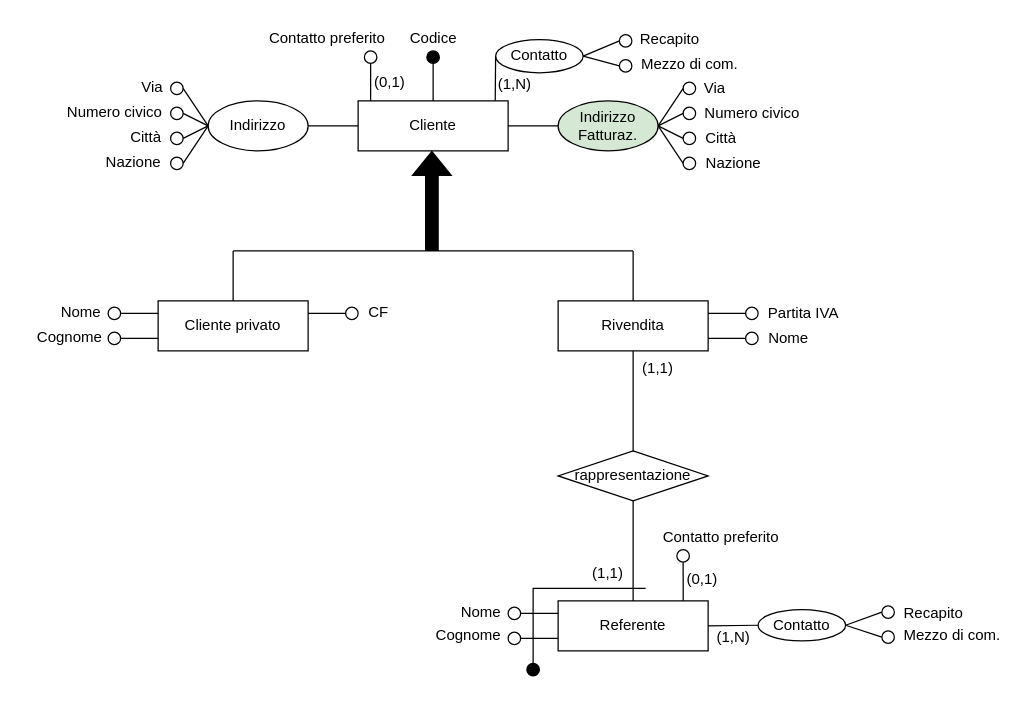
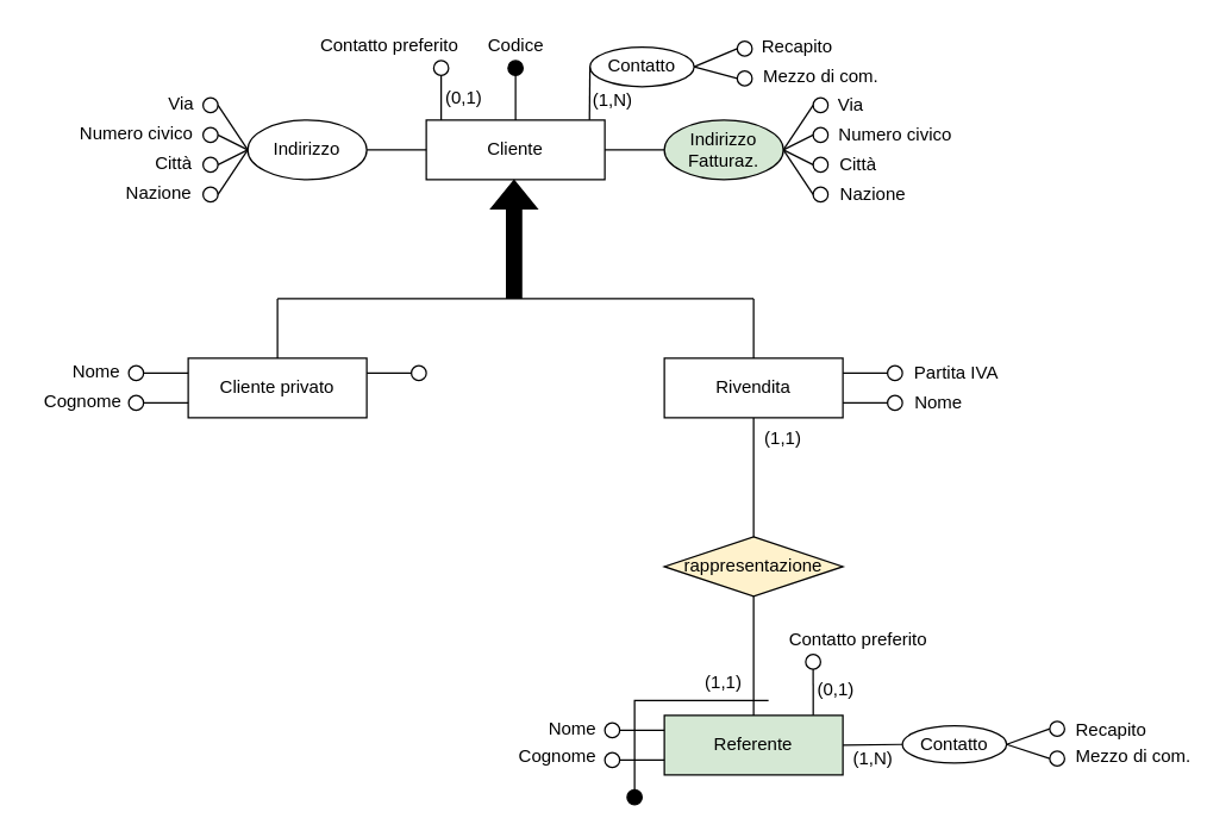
  <mxCell id="0" />
  <mxCell id="1" parent="0" />
  <mxCell id="2" value="Cliente" style="rounded=0;whiteSpace=wrap;html=1;strokeWidth=1;perimeterSpacing=0;" parent="1" vertex="1"><mxGeometry x="286" y="80" width="120" height="40" as="geometry" /></mxCell>
  <mxCell id="3" value="" style="endArrow=none;html=1;rounded=0;fillColor=#000000;entryX=0.166;entryY=0;entryDx=0;entryDy=0;entryPerimeter=0;exitX=0.5;exitY=1;exitDx=0;exitDy=0;" parent="1" source="4" edge="1"><mxGeometry width="50" height="50" relative="1" as="geometry"><mxPoint x="346.08" y="60" as="sourcePoint" /><mxPoint x="346" y="80" as="targetPoint" /></mxGeometry></mxCell>
  <mxCell id="4" value="" style="ellipse;whiteSpace=wrap;html=1;aspect=fixed;strokeWidth=1;fillColor=#000000;" parent="1" vertex="1"><mxGeometry x="341" y="40" width="10" height="10" as="geometry" /></mxCell>
  <mxCell id="5" value="Codice" style="text;html=1;align=center;verticalAlign=middle;resizable=0;points=[];autosize=1;strokeColor=none;fillColor=none;" parent="1" vertex="1"><mxGeometry x="321" y="20" width="50" height="20" as="geometry" /></mxCell>
  <mxCell id="6" value="" style="ellipse;whiteSpace=wrap;html=1;aspect=fixed;strokeWidth=1;fillColor=none;" parent="1" vertex="1"><mxGeometry x="546" y="65" width="10" height="10" as="geometry" /></mxCell>
  <mxCell id="7" value="Indirizzo" style="ellipse;whiteSpace=wrap;html=1;" parent="1" vertex="1"><mxGeometry x="166" y="80" width="80" height="40" as="geometry" /></mxCell>
  <mxCell id="8" value="Indirizzo&lt;br&gt;Fatturaz." style="ellipse;whiteSpace=wrap;html=1;fillColor=#d5e8d4;" parent="1" vertex="1"><mxGeometry x="446" y="80" width="80" height="40" as="geometry" /></mxCell>
  <mxCell id="9" value="" style="endArrow=none;html=1;rounded=0;exitX=1;exitY=0.5;exitDx=0;exitDy=0;entryX=0;entryY=0.5;entryDx=0;entryDy=0;" parent="1" source="2" target="8" edge="1"><mxGeometry width="50" height="50" relative="1" as="geometry"><mxPoint x="406" y="110" as="sourcePoint" /><mxPoint x="456" y="60" as="targetPoint" /></mxGeometry></mxCell>
  <mxCell id="10" value="" style="endArrow=none;html=1;rounded=0;entryX=0;entryY=0.5;entryDx=0;entryDy=0;exitX=1;exitY=0.5;exitDx=0;exitDy=0;" parent="1" source="7" target="2" edge="1"><mxGeometry width="50" height="50" relative="1" as="geometry"><mxPoint x="206" y="130" as="sourcePoint" /><mxPoint x="256" y="80" as="targetPoint" /></mxGeometry></mxCell>
  <mxCell id="11" value="" style="ellipse;whiteSpace=wrap;html=1;aspect=fixed;strokeWidth=1;fillColor=none;" parent="1" vertex="1"><mxGeometry x="546" y="85" width="10" height="10" as="geometry" /></mxCell>
  <mxCell id="12" value="" style="ellipse;whiteSpace=wrap;html=1;aspect=fixed;strokeWidth=1;fillColor=none;" parent="1" vertex="1"><mxGeometry x="546" y="125" width="10" height="10" as="geometry" /></mxCell>
  <mxCell id="13" value="" style="endArrow=none;html=1;rounded=0;exitX=1;exitY=0.5;exitDx=0;exitDy=0;entryX=0;entryY=0.5;entryDx=0;entryDy=0;" parent="1" source="8" target="6" edge="1"><mxGeometry width="50" height="50" relative="1" as="geometry"><mxPoint x="516" y="130" as="sourcePoint" /><mxPoint x="566" y="80" as="targetPoint" /></mxGeometry></mxCell>
  <mxCell id="14" value="" style="endArrow=none;html=1;rounded=0;entryX=0;entryY=0.5;entryDx=0;entryDy=0;" parent="1" target="11" edge="1"><mxGeometry width="50" height="50" relative="1" as="geometry"><mxPoint x="526" y="100" as="sourcePoint" /><mxPoint x="566" y="80" as="targetPoint" /></mxGeometry></mxCell>
  <mxCell id="15" value="" style="endArrow=none;html=1;rounded=0;exitX=1;exitY=0.5;exitDx=0;exitDy=0;entryX=0;entryY=0.5;entryDx=0;entryDy=0;" parent="1" source="8" target="12" edge="1"><mxGeometry width="50" height="50" relative="1" as="geometry"><mxPoint x="516" y="130" as="sourcePoint" /><mxPoint x="566" y="80" as="targetPoint" /></mxGeometry></mxCell>
  <mxCell id="16" value="Via" style="text;html=1;align=center;verticalAlign=middle;resizable=0;points=[];autosize=1;strokeColor=none;fillColor=none;" parent="1" vertex="1"><mxGeometry x="556" y="60" width="30" height="20" as="geometry" /></mxCell>
  <mxCell id="17" value="Numero civico" style="text;html=1;align=center;verticalAlign=middle;resizable=0;points=[];autosize=1;strokeColor=none;fillColor=none;" parent="1" vertex="1"><mxGeometry x="556" y="80" width="90" height="20" as="geometry" /></mxCell>
  <mxCell id="18" value="Città" style="text;html=1;align=center;verticalAlign=middle;resizable=0;points=[];autosize=1;strokeColor=none;fillColor=none;" parent="1" vertex="1"><mxGeometry x="556" y="100" width="40" height="20" as="geometry" /></mxCell>
  <mxCell id="19" value="" style="ellipse;whiteSpace=wrap;html=1;aspect=fixed;strokeWidth=1;fillColor=none;" parent="1" vertex="1"><mxGeometry x="546" y="105" width="10" height="10" as="geometry" /></mxCell>
  <mxCell id="20" value="" style="endArrow=none;html=1;rounded=0;exitX=1;exitY=0.5;exitDx=0;exitDy=0;entryX=0;entryY=0.5;entryDx=0;entryDy=0;" parent="1" source="8" target="19" edge="1"><mxGeometry width="50" height="50" relative="1" as="geometry"><mxPoint x="566" y="120" as="sourcePoint" /><mxPoint x="616" y="70" as="targetPoint" /></mxGeometry></mxCell>
  <mxCell id="21" value="Nazione" style="text;html=1;align=center;verticalAlign=middle;resizable=0;points=[];autosize=1;strokeColor=none;fillColor=none;" parent="1" vertex="1"><mxGeometry x="556" y="120" width="60" height="20" as="geometry" /></mxCell>
  <mxCell id="22" value="" style="ellipse;whiteSpace=wrap;html=1;aspect=fixed;strokeWidth=1;fillColor=none;" parent="1" vertex="1"><mxGeometry x="136" y="65" width="10" height="10" as="geometry" /></mxCell>
  <mxCell id="23" value="" style="ellipse;whiteSpace=wrap;html=1;aspect=fixed;strokeWidth=1;fillColor=none;" parent="1" vertex="1"><mxGeometry x="136" y="85" width="10" height="10" as="geometry" /></mxCell>
  <mxCell id="24" value="" style="ellipse;whiteSpace=wrap;html=1;aspect=fixed;strokeWidth=1;fillColor=none;" parent="1" vertex="1"><mxGeometry x="136" y="125" width="10" height="10" as="geometry" /></mxCell>
  <mxCell id="25" value="" style="endArrow=none;html=1;rounded=0;entryX=1;entryY=0.5;entryDx=0;entryDy=0;" parent="1" target="22" edge="1"><mxGeometry width="50" height="50" relative="1" as="geometry"><mxPoint x="166" y="100" as="sourcePoint" /><mxPoint x="186" y="75" as="targetPoint" /></mxGeometry></mxCell>
  <mxCell id="26" value="" style="endArrow=none;html=1;rounded=0;entryX=1;entryY=0.5;entryDx=0;entryDy=0;" parent="1" target="23" edge="1"><mxGeometry width="50" height="50" relative="1" as="geometry"><mxPoint x="166" y="100" as="sourcePoint" /><mxPoint x="186" y="85" as="targetPoint" /></mxGeometry></mxCell>
  <mxCell id="27" value="" style="endArrow=none;html=1;rounded=0;entryX=1;entryY=0.5;entryDx=0;entryDy=0;" parent="1" target="24" edge="1"><mxGeometry width="50" height="50" relative="1" as="geometry"><mxPoint x="166" y="100" as="sourcePoint" /><mxPoint x="156" y="125" as="targetPoint" /></mxGeometry></mxCell>
  <mxCell id="28" value="Via" style="text;html=1;align=center;verticalAlign=middle;resizable=0;points=[];autosize=1;strokeColor=none;fillColor=none;" parent="1" vertex="1"><mxGeometry x="106" y="59" width="30" height="20" as="geometry" /></mxCell>
  <mxCell id="29" value="Numero civico" style="text;html=1;align=center;verticalAlign=middle;resizable=0;points=[];autosize=1;strokeColor=none;fillColor=none;" parent="1" vertex="1"><mxGeometry x="46" y="79" width="90" height="20" as="geometry" /></mxCell>
  <mxCell id="30" value="Città" style="text;html=1;align=center;verticalAlign=middle;resizable=0;points=[];autosize=1;strokeColor=none;fillColor=none;" parent="1" vertex="1"><mxGeometry x="96" y="99" width="40" height="20" as="geometry" /></mxCell>
  <mxCell id="31" value="" style="ellipse;whiteSpace=wrap;html=1;aspect=fixed;strokeWidth=1;fillColor=none;" parent="1" vertex="1"><mxGeometry x="136" y="105" width="10" height="10" as="geometry" /></mxCell>
  <mxCell id="32" value="" style="endArrow=none;html=1;rounded=0;entryX=1;entryY=0.5;entryDx=0;entryDy=0;" parent="1" target="31" edge="1"><mxGeometry width="50" height="50" relative="1" as="geometry"><mxPoint x="166" y="100" as="sourcePoint" /><mxPoint x="186" y="105" as="targetPoint" /></mxGeometry></mxCell>
  <mxCell id="33" value="Nazione" style="text;html=1;align=center;verticalAlign=middle;resizable=0;points=[];autosize=1;strokeColor=none;fillColor=none;" parent="1" vertex="1"><mxGeometry x="76" y="119" width="60" height="20" as="geometry" /></mxCell>
  <mxCell id="34" value="" style="ellipse;whiteSpace=wrap;html=1;aspect=fixed;strokeWidth=1;fillColor=none;" parent="1" vertex="1"><mxGeometry x="291" y="40" width="10" height="10" as="geometry" /></mxCell>
  <mxCell id="35" value="" style="endArrow=none;html=1;rounded=0;entryX=0.5;entryY=1;entryDx=0;entryDy=0;" parent="1" target="34" edge="1"><mxGeometry width="50" height="50" relative="1" as="geometry"><mxPoint x="296" y="80" as="sourcePoint" /><mxPoint x="376" y="60" as="targetPoint" /></mxGeometry></mxCell>
  <mxCell id="36" value="Contatto preferito" style="text;html=1;align=center;verticalAlign=middle;resizable=0;points=[];autosize=1;strokeColor=none;fillColor=none;" parent="1" vertex="1"><mxGeometry x="206" y="20" width="110" height="20" as="geometry" /></mxCell>
  <mxCell id="37" value="Cliente privato" style="rounded=0;whiteSpace=wrap;html=1;strokeWidth=1;perimeterSpacing=0;" parent="1" vertex="1"><mxGeometry x="126" y="240" width="120" height="40" as="geometry" /></mxCell>
  <mxCell id="38" value="Rivendita" style="rounded=0;whiteSpace=wrap;html=1;strokeWidth=1;perimeterSpacing=0;" parent="1" vertex="1"><mxGeometry x="446" y="240" width="120" height="40" as="geometry" /></mxCell>
  <mxCell id="39" value="" style="endArrow=none;html=1;rounded=0;" parent="1" edge="1"><mxGeometry width="50" height="50" relative="1" as="geometry"><mxPoint x="186" y="200" as="sourcePoint" /><mxPoint x="506" y="200" as="targetPoint" /></mxGeometry></mxCell>
  <mxCell id="40" value="" style="endArrow=none;html=1;rounded=0;exitX=0.5;exitY=0;exitDx=0;exitDy=0;" parent="1" source="37" edge="1"><mxGeometry width="50" height="50" relative="1" as="geometry"><mxPoint x="156" y="220" as="sourcePoint" /><mxPoint x="186" y="200" as="targetPoint" /></mxGeometry></mxCell>
  <mxCell id="41" value="" style="endArrow=none;html=1;rounded=0;exitX=0.5;exitY=0;exitDx=0;exitDy=0;" parent="1" source="38" edge="1"><mxGeometry width="50" height="50" relative="1" as="geometry"><mxPoint x="486" y="220" as="sourcePoint" /><mxPoint x="506" y="200" as="targetPoint" /></mxGeometry></mxCell>
  <mxCell id="42" value="" style="shape=flexArrow;endArrow=classic;html=1;rounded=0;fillColor=#000000;" parent="1" edge="1"><mxGeometry width="50" height="50" relative="1" as="geometry"><mxPoint x="345" y="200" as="sourcePoint" /><mxPoint x="345" y="120" as="targetPoint" /></mxGeometry></mxCell>
  <mxCell id="43" value="" style="ellipse;whiteSpace=wrap;html=1;aspect=fixed;strokeWidth=1;fillColor=none;" parent="1" vertex="1"><mxGeometry x="86" y="245" width="10" height="10" as="geometry" /></mxCell>
  <mxCell id="44" value="" style="endArrow=none;html=1;rounded=0;fillColor=#000000;exitX=1;exitY=0.5;exitDx=0;exitDy=0;entryX=0;entryY=0.25;entryDx=0;entryDy=0;" parent="1" source="43" target="37" edge="1"><mxGeometry width="50" height="50" relative="1" as="geometry"><mxPoint x="76" y="250" as="sourcePoint" /><mxPoint x="126" y="200" as="targetPoint" /></mxGeometry></mxCell>
  <mxCell id="45" value="Nome" style="text;html=1;align=center;verticalAlign=middle;resizable=0;points=[];autosize=1;strokeColor=none;fillColor=none;" parent="1" vertex="1"><mxGeometry x="39" y="239" width="50" height="20" as="geometry" /></mxCell>
  <mxCell id="46" value="" style="ellipse;whiteSpace=wrap;html=1;aspect=fixed;strokeWidth=1;fillColor=none;" parent="1" vertex="1"><mxGeometry x="86" y="265" width="10" height="10" as="geometry" /></mxCell>
  <mxCell id="47" value="" style="endArrow=none;html=1;rounded=0;fillColor=#000000;entryX=0;entryY=0.75;entryDx=0;entryDy=0;" parent="1" target="37" edge="1"><mxGeometry width="50" height="50" relative="1" as="geometry"><mxPoint x="96" y="270" as="sourcePoint" /><mxPoint x="116" y="220" as="targetPoint" /></mxGeometry></mxCell>
  <mxCell id="48" value="Cognome" style="text;html=1;align=center;verticalAlign=middle;resizable=0;points=[];autosize=1;strokeColor=none;fillColor=none;" parent="1" vertex="1"><mxGeometry x="20" y="259" width="70" height="20" as="geometry" /></mxCell>
  <mxCell id="49" value="" style="ellipse;whiteSpace=wrap;html=1;aspect=fixed;strokeWidth=1;fillColor=none;" parent="1" vertex="1"><mxGeometry x="276" y="245" width="10" height="10" as="geometry" /></mxCell>
  <mxCell id="50" value="" style="endArrow=none;html=1;rounded=0;fillColor=#000000;exitX=0;exitY=0.5;exitDx=0;exitDy=0;entryX=1;entryY=0.25;entryDx=0;entryDy=0;" parent="1" source="49" target="37" edge="1"><mxGeometry width="50" height="50" relative="1" as="geometry"><mxPoint x="186" y="309.44" as="sourcePoint" /><mxPoint x="160.96" y="280" as="targetPoint" /></mxGeometry></mxCell>
- <mxCell id="51" value="CF" style="text;html=1;align=center;verticalAlign=middle;resizable=0;points=[];autosize=1;strokeColor=none;fillColor=none;" parent="1" vertex="1"><mxGeometry x="287" y="239" width="30" height="20" as="geometry" /></mxCell>
  <mxCell id="52" value="" style="ellipse;whiteSpace=wrap;html=1;aspect=fixed;strokeWidth=1;fillColor=none;" parent="1" vertex="1"><mxGeometry x="596" y="245" width="10" height="10" as="geometry" /></mxCell>
  <mxCell id="53" value="" style="ellipse;whiteSpace=wrap;html=1;aspect=fixed;strokeWidth=1;fillColor=none;" parent="1" vertex="1"><mxGeometry x="596" y="265" width="10" height="10" as="geometry" /></mxCell>
  <mxCell id="54" value="Partita IVA" style="text;html=1;align=center;verticalAlign=middle;resizable=0;points=[];autosize=1;strokeColor=none;fillColor=none;" parent="1" vertex="1"><mxGeometry x="607" y="240" width="70" height="20" as="geometry" /></mxCell>
  <mxCell id="55" value="Nome" style="text;html=1;align=center;verticalAlign=middle;resizable=0;points=[];autosize=1;strokeColor=none;fillColor=none;" parent="1" vertex="1"><mxGeometry x="605" y="260" width="50" height="20" as="geometry" /></mxCell>
  <mxCell id="56" value="" style="endArrow=none;html=1;rounded=0;fillColor=#000000;entryX=0;entryY=0.5;entryDx=0;entryDy=0;exitX=1;exitY=0.25;exitDx=0;exitDy=0;" parent="1" source="38" target="52" edge="1"><mxGeometry width="50" height="50" relative="1" as="geometry"><mxPoint x="596" y="300" as="sourcePoint" /><mxPoint x="646" y="250" as="targetPoint" /></mxGeometry></mxCell>
  <mxCell id="57" value="" style="endArrow=none;html=1;rounded=0;fillColor=#000000;exitX=1;exitY=0.75;exitDx=0;exitDy=0;entryX=0;entryY=0.5;entryDx=0;entryDy=0;" parent="1" source="38" target="53" edge="1"><mxGeometry width="50" height="50" relative="1" as="geometry"><mxPoint x="596" y="300" as="sourcePoint" /><mxPoint x="646" y="250" as="targetPoint" /></mxGeometry></mxCell>
- <mxCell id="58" value="Referente" style="rounded=0;whiteSpace=wrap;html=1;strokeWidth=1;perimeterSpacing=0;" parent="1" vertex="1"><mxGeometry x="446" y="480" width="120" height="40" as="geometry" /></mxCell>
- <mxCell id="59" value="rappresentazione" style="rhombus;whiteSpace=wrap;html=1;" parent="1" vertex="1"><mxGeometry x="446" y="360" width="120" height="40" as="geometry" /></mxCell>
+ <mxCell id="58" value="Referente" style="rounded=0;whiteSpace=wrap;html=1;strokeWidth=1;perimeterSpacing=0;fillColor=#d5e8d4;" parent="1" vertex="1"><mxGeometry x="446" y="480" width="120" height="40" as="geometry" /></mxCell>
+ <mxCell id="59" value="rappresentazione" style="rhombus;whiteSpace=wrap;html=1;fillColor=#fff2cc;" parent="1" vertex="1"><mxGeometry x="446" y="360" width="120" height="40" as="geometry" /></mxCell>
  <mxCell id="60" value="" style="endArrow=none;html=1;rounded=0;entryX=0.5;entryY=1;entryDx=0;entryDy=0;exitX=0.5;exitY=0;exitDx=0;exitDy=0;" parent="1" source="59" target="38" edge="1"><mxGeometry width="50" height="50" relative="1" as="geometry"><mxPoint x="456" y="400" as="sourcePoint" /><mxPoint x="506" y="350" as="targetPoint" /></mxGeometry></mxCell>
  <mxCell id="61" value="" style="endArrow=none;html=1;rounded=0;exitX=0.5;exitY=0;exitDx=0;exitDy=0;entryX=0.5;entryY=1;entryDx=0;entryDy=0;" parent="1" source="58" target="59" edge="1"><mxGeometry width="50" height="50" relative="1" as="geometry"><mxPoint x="456" y="400" as="sourcePoint" /><mxPoint x="536" y="420" as="targetPoint" /></mxGeometry></mxCell>
  <mxCell id="62" value="" style="ellipse;whiteSpace=wrap;html=1;aspect=fixed;strokeWidth=1;fillColor=none;" parent="1" vertex="1"><mxGeometry x="406" y="485" width="10" height="10" as="geometry" /></mxCell>
  <mxCell id="63" value="" style="endArrow=none;html=1;rounded=0;fillColor=#000000;exitX=1;exitY=0.5;exitDx=0;exitDy=0;entryX=0;entryY=0.25;entryDx=0;entryDy=0;" parent="1" source="62" edge="1"><mxGeometry width="50" height="50" relative="1" as="geometry"><mxPoint x="396" y="490" as="sourcePoint" /><mxPoint x="446" y="490" as="targetPoint" /></mxGeometry></mxCell>
  <mxCell id="64" value="Nome" style="text;html=1;align=center;verticalAlign=middle;resizable=0;points=[];autosize=1;strokeColor=none;fillColor=none;" parent="1" vertex="1"><mxGeometry x="359" y="479" width="50" height="20" as="geometry" /></mxCell>
  <mxCell id="65" value="" style="ellipse;whiteSpace=wrap;html=1;aspect=fixed;strokeWidth=1;fillColor=none;" parent="1" vertex="1"><mxGeometry x="406" y="505" width="10" height="10" as="geometry" /></mxCell>
  <mxCell id="66" value="" style="endArrow=none;html=1;rounded=0;fillColor=#000000;entryX=0;entryY=0.75;entryDx=0;entryDy=0;" parent="1" edge="1"><mxGeometry width="50" height="50" relative="1" as="geometry"><mxPoint x="416" y="510" as="sourcePoint" /><mxPoint x="446" y="510" as="targetPoint" /></mxGeometry></mxCell>
  <mxCell id="67" value="Cognome" style="text;html=1;align=center;verticalAlign=middle;resizable=0;points=[];autosize=1;strokeColor=none;fillColor=none;" parent="1" vertex="1"><mxGeometry x="339" y="498" width="70" height="20" as="geometry" /></mxCell>
  <mxCell id="68" value="Contatto preferito" style="text;html=1;align=center;verticalAlign=middle;resizable=0;points=[];autosize=1;strokeColor=none;fillColor=none;" parent="1" vertex="1"><mxGeometry x="521" y="419" width="110" height="20" as="geometry" /></mxCell>
  <mxCell id="69" value="" style="ellipse;whiteSpace=wrap;html=1;aspect=fixed;strokeWidth=1;fillColor=none;" parent="1" vertex="1"><mxGeometry x="541" y="439" width="10" height="10" as="geometry" /></mxCell>
  <mxCell id="70" value="" style="endArrow=none;html=1;rounded=0;fillColor=#000000;entryX=0;entryY=0.5;entryDx=0;entryDy=0;exitX=1;exitY=0.5;exitDx=0;exitDy=0;" parent="1" source="58" target="75" edge="1"><mxGeometry width="50" height="50" relative="1" as="geometry"><mxPoint x="566" y="490" as="sourcePoint" /><mxPoint x="596" y="490" as="targetPoint" /></mxGeometry></mxCell>
  <mxCell id="71" value="" style="endArrow=none;html=1;rounded=0;" parent="1" edge="1"><mxGeometry width="50" height="50" relative="1" as="geometry"><mxPoint x="426" y="530" as="sourcePoint" /><mxPoint x="516" y="470" as="targetPoint" /><Array as="points"><mxPoint x="426" y="470" /></Array></mxGeometry></mxCell>
  <mxCell id="72" value="" style="ellipse;whiteSpace=wrap;html=1;aspect=fixed;strokeWidth=1;fillColor=#000000;" parent="1" vertex="1"><mxGeometry x="421" y="530" width="10" height="10" as="geometry" /></mxCell>
  <mxCell id="73" value="(1,1)" style="text;html=1;strokeColor=none;fillColor=none;align=center;verticalAlign=middle;whiteSpace=wrap;rounded=0;" parent="1" vertex="1"><mxGeometry x="496" y="279" width="60" height="30" as="geometry" /></mxCell>
  <mxCell id="74" value="(1,1)" style="text;html=1;strokeColor=none;fillColor=none;align=center;verticalAlign=middle;whiteSpace=wrap;rounded=0;" parent="1" vertex="1"><mxGeometry x="456" y="443" width="60" height="30" as="geometry" /></mxCell>
  <mxCell id="75" value="Contatto" style="ellipse;whiteSpace=wrap;html=1;" parent="1" vertex="1"><mxGeometry x="606" y="487" width="70" height="25" as="geometry" /></mxCell>
  <mxCell id="76" value="(1,N)" style="text;html=1;align=center;verticalAlign=middle;resizable=0;points=[];autosize=1;strokeColor=none;fillColor=none;" parent="1" vertex="1"><mxGeometry x="566" y="499" width="40" height="20" as="geometry" /></mxCell>
  <mxCell id="77" value="" style="ellipse;whiteSpace=wrap;html=1;aspect=fixed;strokeWidth=1;fillColor=none;" parent="1" vertex="1"><mxGeometry x="705" y="484" width="10" height="10" as="geometry" /></mxCell>
  <mxCell id="78" value="" style="ellipse;whiteSpace=wrap;html=1;aspect=fixed;strokeWidth=1;fillColor=none;" parent="1" vertex="1"><mxGeometry x="705" y="504" width="10" height="10" as="geometry" /></mxCell>
  <mxCell id="79" value="" style="endArrow=none;html=1;rounded=0;entryX=0;entryY=0.5;entryDx=0;entryDy=0;exitX=1;exitY=0.5;exitDx=0;exitDy=0;" parent="1" source="75" target="77" edge="1"><mxGeometry width="50" height="50" relative="1" as="geometry"><mxPoint x="625" y="554" as="sourcePoint" /><mxPoint x="675" y="504" as="targetPoint" /></mxGeometry></mxCell>
  <mxCell id="80" value="" style="endArrow=none;html=1;rounded=0;entryX=0;entryY=0.5;entryDx=0;entryDy=0;exitX=1;exitY=0.5;exitDx=0;exitDy=0;" parent="1" source="75" target="78" edge="1"><mxGeometry width="50" height="50" relative="1" as="geometry"><mxPoint x="635" y="544" as="sourcePoint" /><mxPoint x="685" y="494" as="targetPoint" /></mxGeometry></mxCell>
  <mxCell id="81" value="Recapito" style="text;html=1;align=center;verticalAlign=middle;resizable=0;points=[];autosize=1;strokeColor=none;fillColor=none;" parent="1" vertex="1"><mxGeometry x="716" y="480" width="60" height="20" as="geometry" /></mxCell>
  <mxCell id="82" value="Mezzo di com." style="text;html=1;align=center;verticalAlign=middle;resizable=0;points=[];autosize=1;strokeColor=none;fillColor=none;" parent="1" vertex="1"><mxGeometry x="716" y="498" width="90" height="20" as="geometry" /></mxCell>
  <mxCell id="83" value="(0,1)" style="text;html=1;align=center;verticalAlign=middle;resizable=0;points=[];autosize=1;strokeColor=none;fillColor=none;" parent="1" vertex="1"><mxGeometry x="541" y="453" width="40" height="20" as="geometry" /></mxCell>
  <mxCell id="84" value="(0,1)" style="text;html=1;align=center;verticalAlign=middle;resizable=0;points=[];autosize=1;strokeColor=none;fillColor=none;" parent="1" vertex="1"><mxGeometry x="291" y="55" width="40" height="20" as="geometry" /></mxCell>
  <mxCell id="85" value="Contatto" style="ellipse;whiteSpace=wrap;html=1;" parent="1" vertex="1"><mxGeometry x="396" y="31" width="70" height="26.5" as="geometry" /></mxCell>
  <mxCell id="86" value="" style="ellipse;whiteSpace=wrap;html=1;aspect=fixed;strokeWidth=1;fillColor=none;" parent="1" vertex="1"><mxGeometry x="495" y="27" width="10" height="10" as="geometry" /></mxCell>
  <mxCell id="87" value="" style="ellipse;whiteSpace=wrap;html=1;aspect=fixed;strokeWidth=1;fillColor=none;" parent="1" vertex="1"><mxGeometry x="495" y="47" width="10" height="10" as="geometry" /></mxCell>
  <mxCell id="88" value="" style="endArrow=none;html=1;rounded=0;entryX=0;entryY=0.5;entryDx=0;entryDy=0;exitX=1;exitY=0.5;exitDx=0;exitDy=0;" parent="1" source="85" target="86" edge="1"><mxGeometry width="50" height="50" relative="1" as="geometry"><mxPoint x="415" y="97" as="sourcePoint" /><mxPoint x="465" y="47" as="targetPoint" /></mxGeometry></mxCell>
  <mxCell id="89" value="" style="endArrow=none;html=1;rounded=0;entryX=0;entryY=0.5;entryDx=0;entryDy=0;exitX=1;exitY=0.5;exitDx=0;exitDy=0;" parent="1" source="85" target="87" edge="1"><mxGeometry width="50" height="50" relative="1" as="geometry"><mxPoint x="425" y="87" as="sourcePoint" /><mxPoint x="475" y="37" as="targetPoint" /></mxGeometry></mxCell>
  <mxCell id="90" value="Recapito" style="text;html=1;align=center;verticalAlign=middle;resizable=0;points=[];autosize=1;strokeColor=none;fillColor=none;" parent="1" vertex="1"><mxGeometry x="505" y="21" width="60" height="20" as="geometry" /></mxCell>
  <mxCell id="91" value="Mezzo di com." style="text;html=1;align=center;verticalAlign=middle;resizable=0;points=[];autosize=1;strokeColor=none;fillColor=none;" parent="1" vertex="1"><mxGeometry x="506" y="41" width="90" height="20" as="geometry" /></mxCell>
  <mxCell id="92" value="" style="endArrow=none;html=1;rounded=0;exitX=0.914;exitY=-0.002;exitDx=0;exitDy=0;exitPerimeter=0;entryX=0;entryY=0.5;entryDx=0;entryDy=0;" parent="1" source="2" target="85" edge="1"><mxGeometry width="50" height="50" relative="1" as="geometry"><mxPoint x="456" y="80" as="sourcePoint" /><mxPoint x="506" y="30" as="targetPoint" /></mxGeometry></mxCell>
  <mxCell id="93" value="" style="endArrow=none;html=1;rounded=0;entryX=0.5;entryY=1;entryDx=0;entryDy=0;exitX=0.834;exitY=-0.003;exitDx=0;exitDy=0;exitPerimeter=0;" parent="1" source="58" target="69" edge="1"><mxGeometry width="50" height="50" relative="1" as="geometry"><mxPoint x="546" y="470" as="sourcePoint" /><mxPoint x="596" y="440" as="targetPoint" /></mxGeometry></mxCell>
  <mxCell id="94" value="(1,N)" style="text;html=1;align=center;verticalAlign=middle;resizable=0;points=[];autosize=1;strokeColor=none;fillColor=none;" vertex="1" parent="1"><mxGeometry x="391" y="57" width="40" height="20" as="geometry" /></mxCell>
